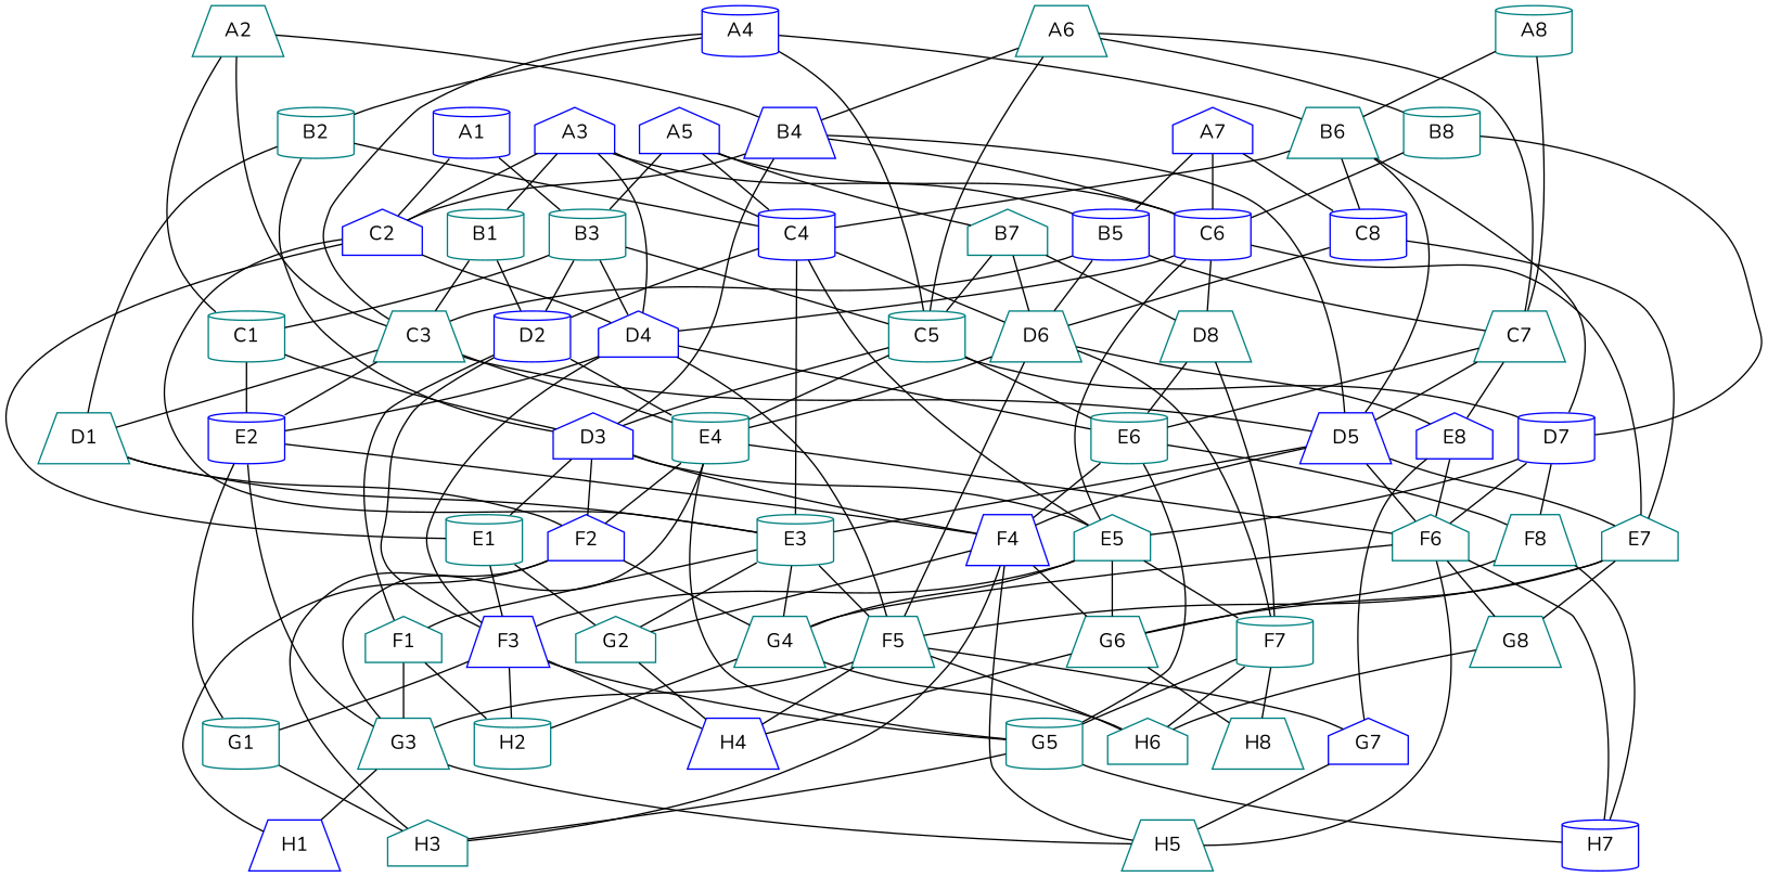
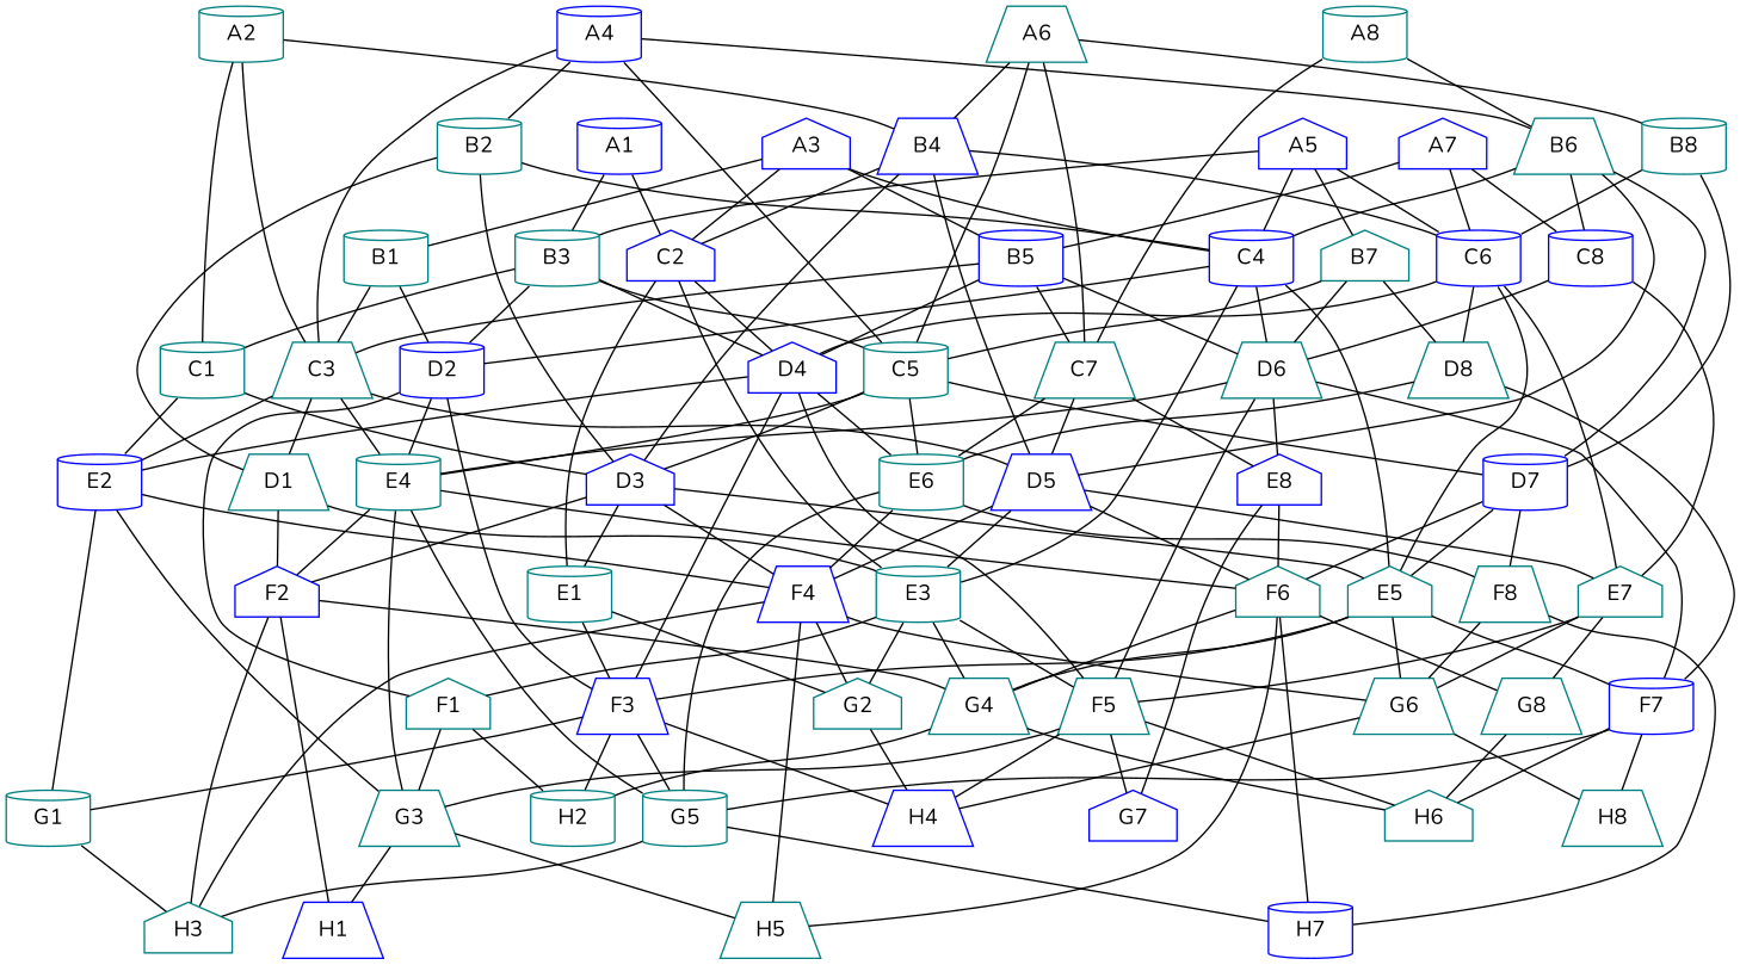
  strict graph {
    fontname=Nunito
    node [color=teal fontname=Nunito shape=cylinder]
    edge [fontname=Nunito]
    A1 [color=blue]
    B3
    C2 [color=blue shape=house]
    C1
    C5
    D2 [color=blue]
    D4 [color=blue shape=house]
    E1
    E3
    D3 [color=blue shape=house]
    E2 [color=blue]
    E4
    D7 [color=blue]
    E6
    F1 [shape=house]
    F3 [color=blue shape=trapezium]
    F5 [shape=trapezium]
    G2 [shape=house]
    G4 [shape=trapezium]
-   A2 [shape=trapezium]
+   A2
    B4 [color=blue shape=trapezium]
    C3 [shape=trapezium]
    C6 [color=blue]
    D5 [color=blue shape=trapezium]
    D1 [shape=trapezium]
    E5 [shape=house]
    D8 [shape=trapezium]
    E7 [shape=house]
    F2 [color=blue shape=house]
    F4 [color=blue shape=trapezium]
    F6 [shape=house]
    G1
    G3 [shape=trapezium]
    G5
    A3 [color=blue shape=house]
    B1
    B5 [color=blue]
    C4 [color=blue]
    C7 [shape=trapezium]
    D6 [shape=trapezium]
    E8 [color=blue shape=house]
-   F7
+   F7 [color=blue]
    G6 [shape=trapezium]
    A4 [color=blue]
    B2
    B6 [shape=trapezium]
    C8 [color=blue]
    F8 [shape=trapezium]
    A5 [color=blue shape=house]
    B7 [shape=house]
    G8 [shape=trapezium]
    A6 [shape=trapezium]
    B8
    G7 [color=blue shape=house]
    A7 [color=blue shape=house]
    A8
    H2
    H4 [color=blue shape=trapezium]
    H1 [color=blue shape=trapezium]
    H3 [shape=house]
    H5 [shape=trapezium]
    H6 [shape=house]
    H7 [color=blue]
    H8 [shape=trapezium]
    A1 -- B3
    A1 -- C2
    B3 -- C1
    B3 -- C5
    B3 -- D2
    B3 -- D4
    C2 -- D4
    C2 -- E1
    C2 -- E3
    C1 -- D3
    C1 -- E2
    C5 -- D3
    C5 -- E4
    C5 -- D7
    C5 -- E6
    D2 -- E4
    D2 -- F1
    D2 -- F3
    D4 -- E2
    D4 -- E6
    D4 -- F3
    D4 -- F5
    E1 -- F3
    E1 -- G2
    E3 -- F1
    E3 -- F5
    E3 -- G2
    E3 -- G4
    D3 -- E1
    D3 -- E5
    D3 -- F2
    D3 -- F4
    E2 -- F4
    E2 -- G1
    E2 -- G3
    E4 -- F2
    E4 -- F6
    E4 -- G3
    E4 -- G5
    D7 -- E5
    D7 -- F6
    D7 -- F8
    E6 -- F4
    E6 -- G5
    E6 -- F8
    F1 -- G3
    F1 -- H2
    F3 -- G1
    F3 -- G5
    F3 -- H2
    F3 -- H4
    F5 -- G3
    F5 -- G7
    F5 -- H4
    F5 -- H6
    G2 -- H4
    G4 -- H2
    G4 -- H6
    A2 -- C1
    A2 -- B4
    A2 -- C3
    B4 -- C2
    B4 -- D3
    B4 -- C6
    B4 -- D5
    C3 -- E2
    C3 -- E4
    C3 -- D5
    C3 -- D1
    C6 -- D4
    C6 -- E5
    C6 -- D8
    C6 -- E7
    D5 -- E3
    D5 -- E7
    D5 -- F4
    D5 -- F6
    D1 -- E3
    D1 -- F2
    E5 -- F3
    E5 -- G4
    E5 -- F7
    E5 -- G6
    D8 -- E6
    D8 -- F7
    E7 -- F5
    E7 -- G6
    E7 -- G8
    F2 -- G4
    F2 -- H1
    F2 -- H3
    F4 -- G2
    F4 -- G6
    F4 -- H3
    F4 -- H5
    F6 -- G4
    F6 -- G8
    F6 -- H5
    F6 -- H7
    G1 -- H3
    G3 -- H1
    G3 -- H5
    G5 -- H3
    G5 -- H7
    A3 -- C2
    A3 -- B1
    A3 -- B5
    A3 -- C4
    B1 -- D2
    B1 -- C3
-   A3 -- D4
+   B5 -- D4
    B5 -- C3
    B5 -- C7
    B5 -- D6
    C4 -- D2
    C4 -- E3
    C4 -- E5
    C4 -- D6
    C7 -- E6
    C7 -- D5
    C7 -- E8
    D6 -- E4
    D6 -- F5
    D6 -- E8
    D6 -- F7
    E8 -- F6
    E8 -- G7
    F7 -- G5
    F7 -- H6
    F7 -- H8
    G6 -- H4
    G6 -- H8
    A4 -- C5
    A4 -- C3
    A4 -- B2
    A4 -- B6
    B2 -- D3
    B2 -- D1
    B2 -- C4
    B6 -- D7
    B6 -- D5
    B6 -- C4
    B6 -- C8
    C8 -- E7
    C8 -- D6
    F8 -- G6
    F8 -- H7
    A5 -- B3
    A5 -- C6
    A5 -- C4
    A5 -- B7
    B7 -- C5
    B7 -- D8
    B7 -- D6
    G8 -- H6
    A6 -- C5
    A6 -- B4
    A6 -- C7
    A6 -- B8
    B8 -- D7
    B8 -- C6
-   G7 -- H5
    A7 -- C6
    A7 -- B5
    A7 -- C8
    A8 -- C7
    A8 -- B6
  }
